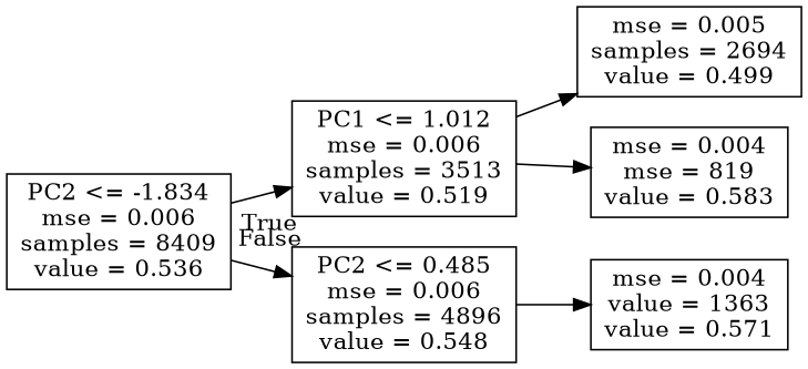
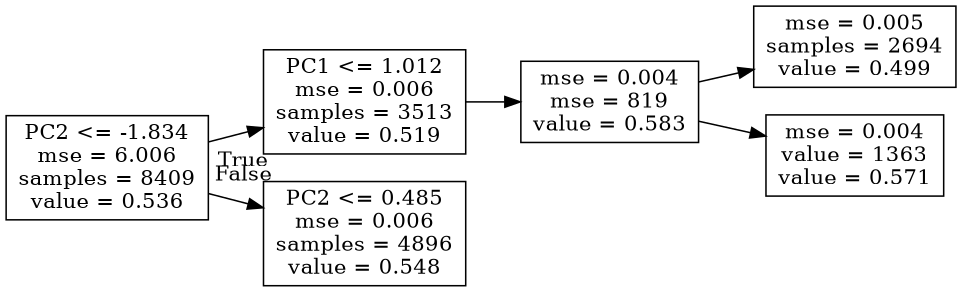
  digraph {
    rankdir=LR
    node [shape=box]
-   n1 [label="PC2 <= -1.834\nmse = 0.006\nsamples = 8409\nvalue = 0.536"]
+   n1 [label="PC2 <= -1.834\nmse = 6.006\nsamples = 8409\nvalue = 0.536"]
    n2 [label="PC1 <= 1.012\nmse = 0.006\nsamples = 3513\nvalue = 0.519"]
    n3 [label="PC2 <= 0.485\nmse = 0.006\nsamples = 4896\nvalue = 0.548"]
    n4 [label="mse = 0.005\nsamples = 2694\nvalue = 0.499"]
    n5 [label="mse = 0.004\nmse = 819\nvalue = 0.583"]
    n6 [label="mse = 0.004\nvalue = 1363\nvalue = 0.571"]
    n1 -> n2 [headlabel=True labelangle=45 labeldistance=2.5]
    n1 -> n3 [headlabel=False labelangle=-45 labeldistance=2.5]
-   n2 -> n4
+   n5 -> n4
    n2 -> n5
-   n3 -> n6
+   n5 -> n6
  }
